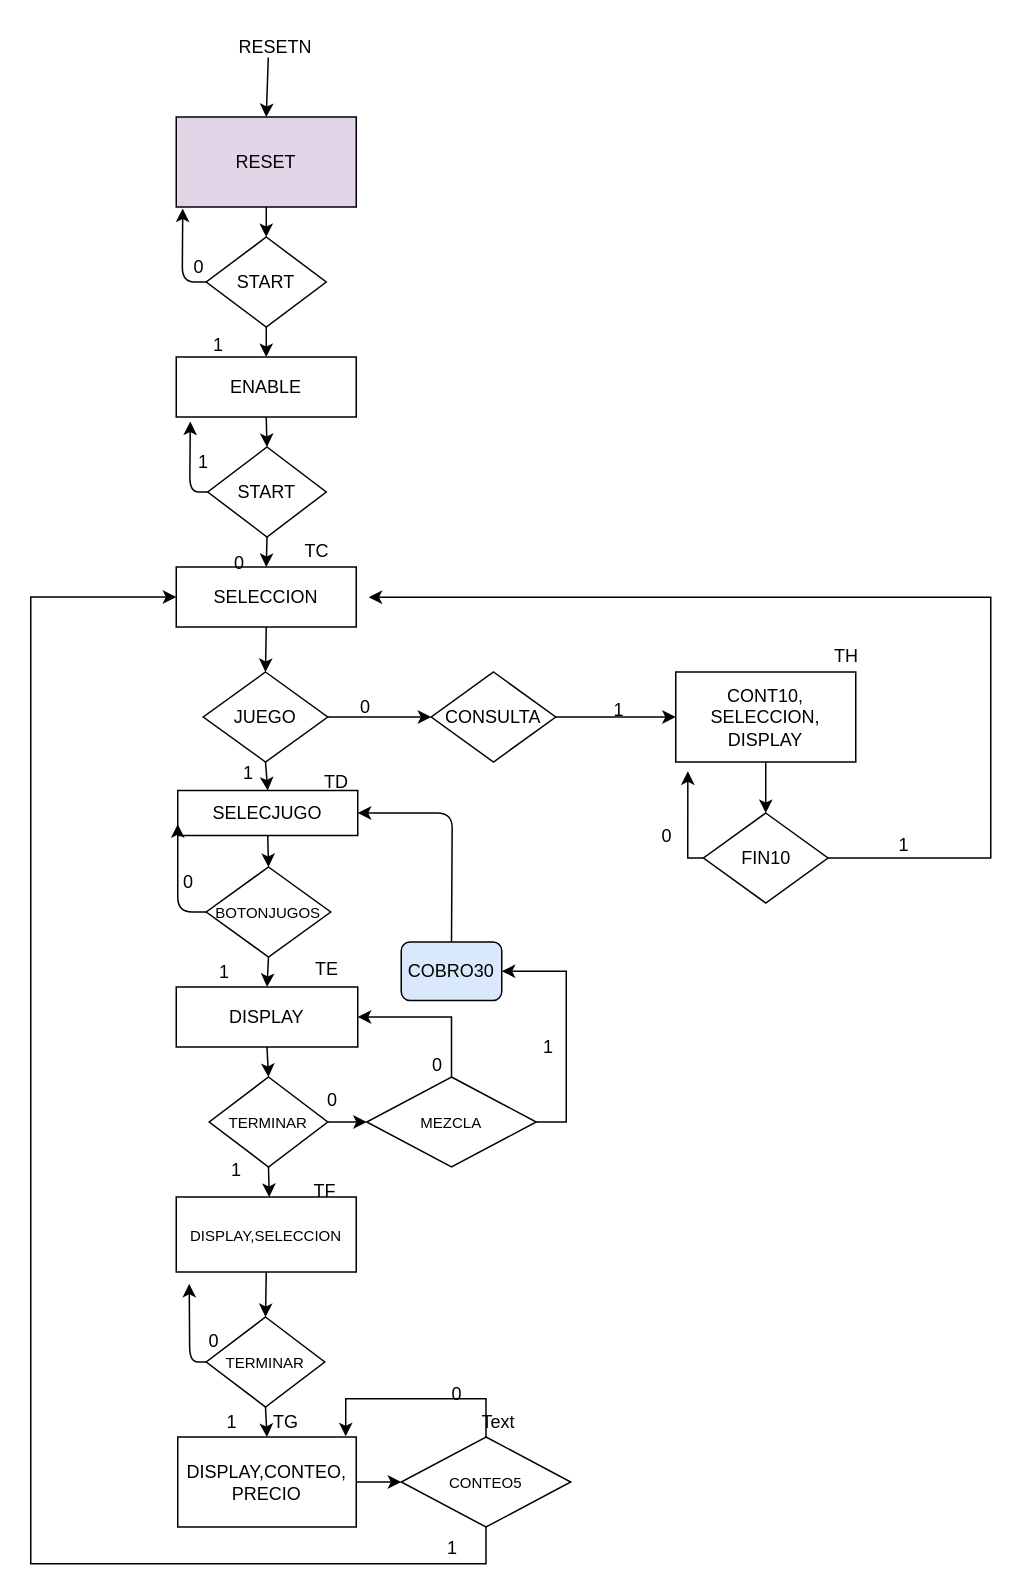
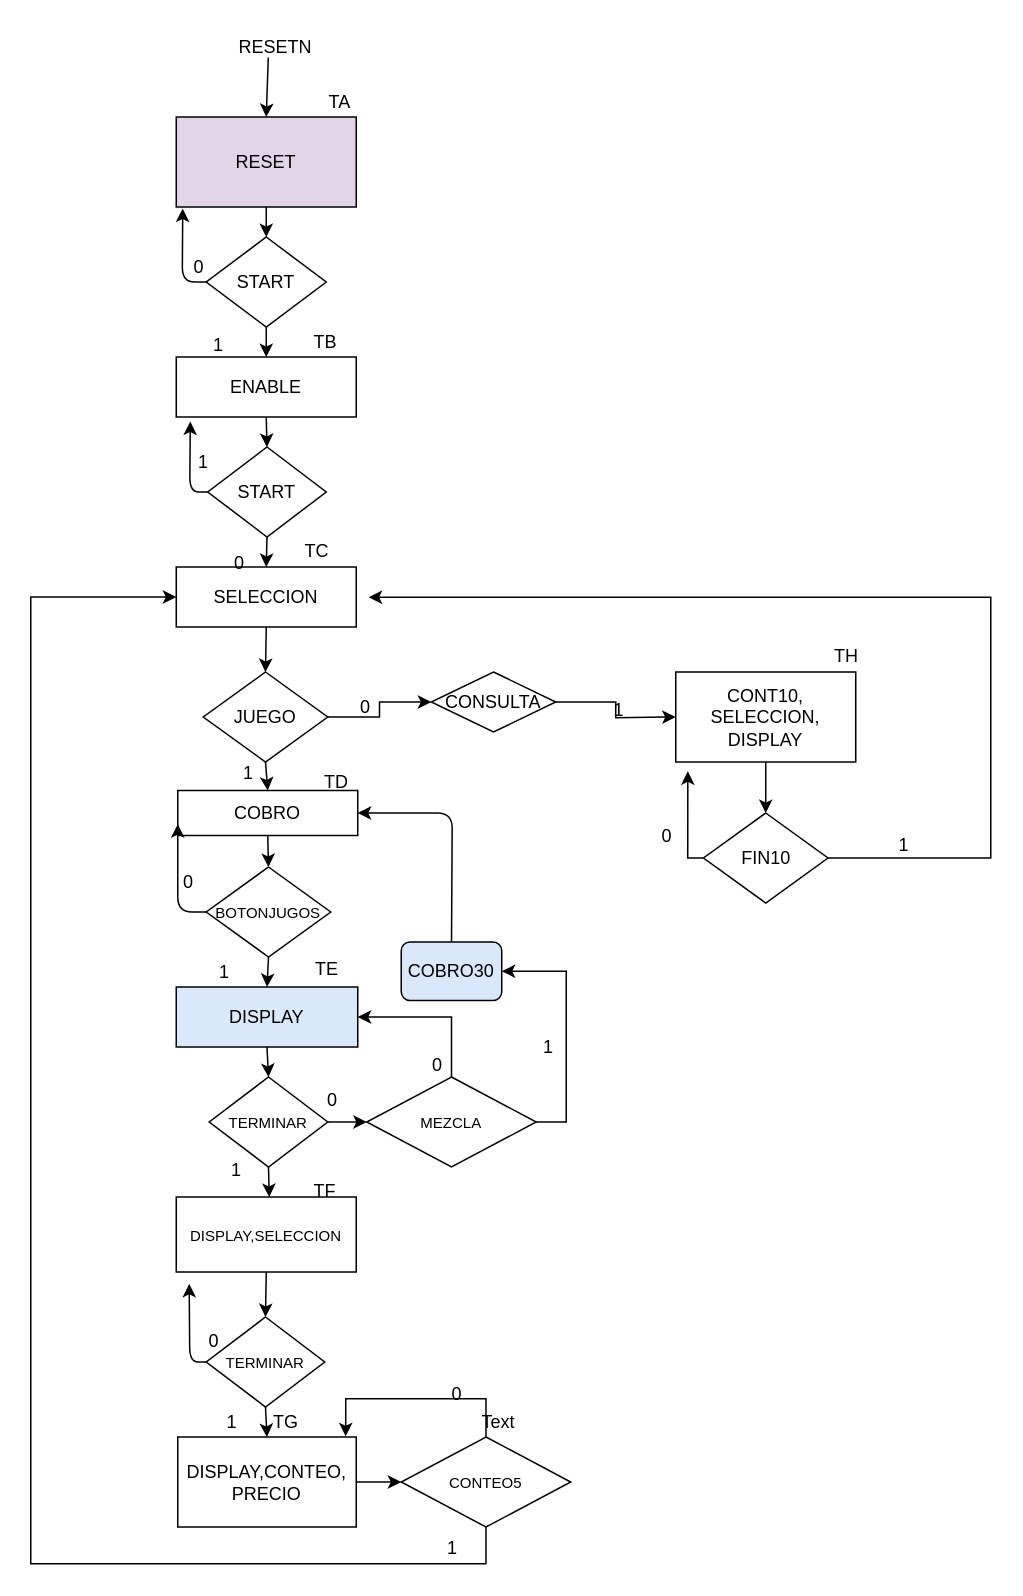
  <mxCell id="0" />
  <mxCell id="1" parent="0" />
  <mxCell id="2" value="RESET" style="rounded=0;whiteSpace=wrap;html=1;fillColor=#e1d5e7;" vertex="1" parent="1"><mxGeometry x="117" y="77.5" width="120" height="60" as="geometry" /></mxCell>
+ <mxCell id="3" value="TA" style="text;html=1;resizable=0;points=[];autosize=1;align=left;verticalAlign=top;spacingTop=-4;" vertex="1" parent="1"><mxGeometry x="217" y="57.5" width="30" height="20" as="geometry" /></mxCell>
  <mxCell id="4" value="" style="endArrow=classic;html=1;entryX=0.5;entryY=0;entryDx=0;entryDy=0;exitX=0.356;exitY=0.867;exitDx=0;exitDy=0;exitPerimeter=0;" edge="1" parent="1" source="5" target="2"><mxGeometry width="50" height="50" relative="1" as="geometry"><mxPoint x="172" y="37.5" as="sourcePoint" /><mxPoint x="177" y="157.5" as="targetPoint" /></mxGeometry></mxCell>
  <mxCell id="5" value="RESETN" style="text;html=1;resizable=0;points=[];autosize=1;align=left;verticalAlign=top;spacingTop=-4;" vertex="1" parent="1"><mxGeometry x="157" y="20.5" width="60" height="20" as="geometry" /></mxCell>
  <mxCell id="6" value="START" style="rhombus;whiteSpace=wrap;html=1;" vertex="1" parent="1"><mxGeometry x="137" y="157.5" width="80" height="60" as="geometry" /></mxCell>
  <mxCell id="7" value="" style="endArrow=classic;html=1;exitX=0;exitY=0.5;exitDx=0;exitDy=0;entryX=0.036;entryY=1.017;entryDx=0;entryDy=0;entryPerimeter=0;" edge="1" parent="1" source="6" target="2"><mxGeometry width="50" height="50" relative="1" as="geometry"><mxPoint x="117" y="287.5" as="sourcePoint" /><mxPoint x="167" y="237.5" as="targetPoint" /><Array as="points"><mxPoint x="121" y="187.5" /></Array></mxGeometry></mxCell>
  <mxCell id="8" value="0" style="text;html=1;resizable=0;points=[];autosize=1;align=left;verticalAlign=top;spacingTop=-4;direction=south;" vertex="1" parent="1"><mxGeometry x="127" y="167.5" width="20" height="20" as="geometry" /></mxCell>
  <mxCell id="9" value="ENABLE" style="rounded=0;whiteSpace=wrap;html=1;" vertex="1" parent="1"><mxGeometry x="117" y="237.5" width="120" height="40" as="geometry" /></mxCell>
+ <mxCell id="10" value="TB" style="text;html=1;resizable=0;points=[];autosize=1;align=left;verticalAlign=top;spacingTop=-4;" vertex="1" parent="1"><mxGeometry x="207" y="217.5" width="30" height="20" as="geometry" /></mxCell>
  <mxCell id="11" value="" style="endArrow=classic;html=1;exitX=0.5;exitY=1;exitDx=0;exitDy=0;entryX=0.5;entryY=0;entryDx=0;entryDy=0;" edge="1" parent="1" source="6" target="9"><mxGeometry width="50" height="50" relative="1" as="geometry"><mxPoint x="107" y="347.5" as="sourcePoint" /><mxPoint x="157" y="297.5" as="targetPoint" /></mxGeometry></mxCell>
  <mxCell id="12" value="1" style="text;html=1;resizable=0;points=[];autosize=1;align=left;verticalAlign=top;spacingTop=-4;" vertex="1" parent="1"><mxGeometry x="140" y="219.5" width="20" height="20" as="geometry" /></mxCell>
  <mxCell id="13" value="START" style="rhombus;whiteSpace=wrap;html=1;" vertex="1" parent="1"><mxGeometry x="138" y="297.5" width="79" height="60" as="geometry" /></mxCell>
  <mxCell id="14" value="" style="endArrow=classic;html=1;exitX=0.5;exitY=1;exitDx=0;exitDy=0;entryX=0.5;entryY=0;entryDx=0;entryDy=0;" edge="1" parent="1" source="2" target="6"><mxGeometry width="50" height="50" relative="1" as="geometry"><mxPoint x="182" y="227.5" as="sourcePoint" /><mxPoint x="182" y="247.5" as="targetPoint" /></mxGeometry></mxCell>
  <mxCell id="15" value="" style="endArrow=classic;html=1;exitX=0.5;exitY=1;exitDx=0;exitDy=0;entryX=0.5;entryY=0;entryDx=0;entryDy=0;" edge="1" parent="1" source="9" target="13"><mxGeometry width="50" height="50" relative="1" as="geometry"><mxPoint x="192" y="237.5" as="sourcePoint" /><mxPoint x="192" y="257.5" as="targetPoint" /></mxGeometry></mxCell>
  <mxCell id="16" value="SELECCION" style="rounded=0;whiteSpace=wrap;html=1;" vertex="1" parent="1"><mxGeometry x="117" y="377.5" width="120" height="40" as="geometry" /></mxCell>
  <mxCell id="17" value="" style="endArrow=classic;html=1;exitX=0.5;exitY=1;exitDx=0;exitDy=0;entryX=0.5;entryY=0;entryDx=0;entryDy=0;" edge="1" parent="1" source="13" target="16"><mxGeometry width="50" height="50" relative="1" as="geometry"><mxPoint x="202" y="247.5" as="sourcePoint" /><mxPoint x="202" y="267.5" as="targetPoint" /></mxGeometry></mxCell>
  <mxCell id="18" value="" style="endArrow=classic;html=1;exitX=0;exitY=0.5;exitDx=0;exitDy=0;entryX=0.078;entryY=1.075;entryDx=0;entryDy=0;entryPerimeter=0;" edge="1" parent="1" source="13" target="9"><mxGeometry width="50" height="50" relative="1" as="geometry"><mxPoint x="117" y="487.5" as="sourcePoint" /><mxPoint x="167" y="437.5" as="targetPoint" /><Array as="points"><mxPoint x="126" y="327.5" /></Array></mxGeometry></mxCell>
  <mxCell id="19" value="1" style="text;html=1;resizable=0;points=[];autosize=1;align=left;verticalAlign=top;spacingTop=-4;" vertex="1" parent="1"><mxGeometry x="130" y="297.5" width="20" height="20" as="geometry" /></mxCell>
  <mxCell id="20" value="0" style="text;html=1;resizable=0;points=[];autosize=1;align=left;verticalAlign=top;spacingTop=-4;" vertex="1" parent="1"><mxGeometry x="154" y="364.5" width="20" height="20" as="geometry" /></mxCell>
  <mxCell id="21" value="TC&lt;br&gt;&lt;br&gt;" style="text;html=1;resizable=0;points=[];autosize=1;align=left;verticalAlign=top;spacingTop=-4;" vertex="1" parent="1"><mxGeometry x="201" y="356.5" width="30" height="30" as="geometry" /></mxCell>
  <mxCell id="22" value="" style="edgeStyle=orthogonalEdgeStyle;rounded=0;orthogonalLoop=1;jettySize=auto;html=1;" edge="1" parent="1" source="23" target="26"><mxGeometry relative="1" as="geometry" /></mxCell>
  <mxCell id="23" value="JUEGO" style="rhombus;whiteSpace=wrap;html=1;" vertex="1" parent="1"><mxGeometry x="135" y="447.5" width="83" height="60" as="geometry" /></mxCell>
  <mxCell id="24" value="" style="endArrow=classic;html=1;exitX=0.5;exitY=1;exitDx=0;exitDy=0;entryX=0.5;entryY=0;entryDx=0;entryDy=0;" edge="1" parent="1" source="16" target="23"><mxGeometry width="50" height="50" relative="1" as="geometry"><mxPoint x="117" y="577.5" as="sourcePoint" /><mxPoint x="167" y="527.5" as="targetPoint" /></mxGeometry></mxCell>
  <mxCell id="25" value="" style="edgeStyle=orthogonalEdgeStyle;rounded=0;orthogonalLoop=1;jettySize=auto;html=1;" edge="1" parent="1" source="26"><mxGeometry relative="1" as="geometry"><mxPoint x="450" y="477.5" as="targetPoint" /></mxGeometry></mxCell>
- <mxCell id="26" value="CONSULTA" style="rhombus;whiteSpace=wrap;html=1;" vertex="1" parent="1"><mxGeometry x="287" y="447.5" width="83" height="60" as="geometry" /></mxCell>
+ <mxCell id="26" value="CONSULTA" style="rhombus;whiteSpace=wrap;html=1;" vertex="1" parent="1"><mxGeometry x="287" y="447.5" width="83" height="40" as="geometry" /></mxCell>
  <mxCell id="27" value="0" style="text;html=1;resizable=0;points=[];autosize=1;align=left;verticalAlign=top;spacingTop=-4;" vertex="1" parent="1"><mxGeometry x="238" y="460.5" width="20" height="20" as="geometry" /></mxCell>
- <mxCell id="28" value="SELECJUGO" style="rounded=0;whiteSpace=wrap;html=1;" vertex="1" parent="1"><mxGeometry x="118" y="526.5" width="120" height="30" as="geometry" /></mxCell>
+ <mxCell id="28" value="COBRO" style="rounded=0;whiteSpace=wrap;html=1;" vertex="1" parent="1"><mxGeometry x="118" y="526.5" width="120" height="30" as="geometry" /></mxCell>
  <mxCell id="29" value="" style="endArrow=classic;html=1;exitX=0.5;exitY=1;exitDx=0;exitDy=0;entryX=0.5;entryY=0;entryDx=0;entryDy=0;" edge="1" parent="1" source="23" target="28"><mxGeometry width="50" height="50" relative="1" as="geometry"><mxPoint x="117" y="627.5" as="sourcePoint" /><mxPoint x="167" y="577.5" as="targetPoint" /></mxGeometry></mxCell>
  <mxCell id="30" value="1" style="text;html=1;resizable=0;points=[];autosize=1;align=left;verticalAlign=top;spacingTop=-4;" vertex="1" parent="1"><mxGeometry x="160" y="504.5" width="20" height="20" as="geometry" /></mxCell>
  <mxCell id="31" value="TD" style="text;html=1;resizable=0;points=[];autosize=1;align=left;verticalAlign=top;spacingTop=-4;" vertex="1" parent="1"><mxGeometry x="214" y="510.5" width="30" height="20" as="geometry" /></mxCell>
  <mxCell id="32" value="&lt;font style=&quot;font-size: 10px&quot;&gt;BOTONJUGOS&lt;/font&gt;" style="rhombus;whiteSpace=wrap;html=1;" vertex="1" parent="1"><mxGeometry x="137" y="577.5" width="83" height="60" as="geometry" /></mxCell>
  <mxCell id="33" value="" style="endArrow=classic;html=1;exitX=0;exitY=0.5;exitDx=0;exitDy=0;entryX=0;entryY=0.75;entryDx=0;entryDy=0;" edge="1" parent="1" source="32" target="28"><mxGeometry width="50" height="50" relative="1" as="geometry"><mxPoint x="117" y="707.5" as="sourcePoint" /><mxPoint x="167" y="657.5" as="targetPoint" /><Array as="points"><mxPoint x="118" y="607.5" /></Array></mxGeometry></mxCell>
  <mxCell id="34" value="" style="endArrow=classic;html=1;exitX=0.5;exitY=1;exitDx=0;exitDy=0;entryX=0.5;entryY=0;entryDx=0;entryDy=0;" edge="1" parent="1" source="28" target="32"><mxGeometry width="50" height="50" relative="1" as="geometry"><mxPoint x="107" y="707.5" as="sourcePoint" /><mxPoint x="157" y="657.5" as="targetPoint" /></mxGeometry></mxCell>
  <mxCell id="35" value="0" style="text;html=1;resizable=0;points=[];autosize=1;align=left;verticalAlign=top;spacingTop=-4;" vertex="1" parent="1"><mxGeometry x="120" y="577.5" width="20" height="20" as="geometry" /></mxCell>
- <mxCell id="36" value="DISPLAY" style="rounded=0;whiteSpace=wrap;html=1;" vertex="1" parent="1"><mxGeometry x="117" y="657.5" width="121" height="40" as="geometry" /></mxCell>
+ <mxCell id="36" value="DISPLAY" style="rounded=0;whiteSpace=wrap;html=1;fillColor=#dae8fc;" vertex="1" parent="1"><mxGeometry x="117" y="657.5" width="121" height="40" as="geometry" /></mxCell>
  <mxCell id="37" value="" style="endArrow=classic;html=1;exitX=0.5;exitY=1;exitDx=0;exitDy=0;entryX=0.5;entryY=0;entryDx=0;entryDy=0;" edge="1" parent="1" source="32" target="36"><mxGeometry width="50" height="50" relative="1" as="geometry"><mxPoint x="107" y="767.5" as="sourcePoint" /><mxPoint x="157" y="717.5" as="targetPoint" /></mxGeometry></mxCell>
  <mxCell id="38" value="1" style="text;html=1;resizable=0;points=[];autosize=1;align=left;verticalAlign=top;spacingTop=-4;" vertex="1" parent="1"><mxGeometry x="144" y="637.5" width="20" height="20" as="geometry" /></mxCell>
  <mxCell id="39" value="" style="edgeStyle=orthogonalEdgeStyle;rounded=0;orthogonalLoop=1;jettySize=auto;html=1;" edge="1" parent="1" source="40" target="43"><mxGeometry relative="1" as="geometry" /></mxCell>
  <mxCell id="40" value="&lt;font style=&quot;font-size: 10px&quot;&gt;TERMINAR&lt;/font&gt;" style="rhombus;whiteSpace=wrap;html=1;" vertex="1" parent="1"><mxGeometry x="139" y="717.5" width="79" height="60" as="geometry" /></mxCell>
  <mxCell id="41" value="" style="edgeStyle=orthogonalEdgeStyle;rounded=0;orthogonalLoop=1;jettySize=auto;html=1;exitX=1;exitY=0.5;exitDx=0;exitDy=0;entryX=1;entryY=0.5;entryDx=0;entryDy=0;" edge="1" parent="1" source="43" target="61"><mxGeometry relative="1" as="geometry" /></mxCell>
  <mxCell id="42" value="" style="edgeStyle=orthogonalEdgeStyle;rounded=0;orthogonalLoop=1;jettySize=auto;html=1;entryX=1;entryY=0.5;entryDx=0;entryDy=0;" edge="1" parent="1" source="43" target="36"><mxGeometry relative="1" as="geometry"><mxPoint x="267" y="677.5" as="targetPoint" /><Array as="points"><mxPoint x="301" y="677.5" /></Array></mxGeometry></mxCell>
  <mxCell id="43" value="&lt;font style=&quot;font-size: 10px&quot;&gt;MEZCLA&lt;/font&gt;" style="rhombus;whiteSpace=wrap;html=1;" vertex="1" parent="1"><mxGeometry x="244" y="717.5" width="113" height="60" as="geometry" /></mxCell>
  <mxCell id="44" value="" style="endArrow=classic;html=1;exitX=0.5;exitY=1;exitDx=0;exitDy=0;entryX=0.5;entryY=0;entryDx=0;entryDy=0;" edge="1" parent="1" source="36" target="40"><mxGeometry width="50" height="50" relative="1" as="geometry"><mxPoint x="107" y="847.5" as="sourcePoint" /><mxPoint x="157" y="797.5" as="targetPoint" /></mxGeometry></mxCell>
  <mxCell id="45" value="0" style="text;html=1;resizable=0;points=[];autosize=1;align=left;verticalAlign=top;spacingTop=-4;" vertex="1" parent="1"><mxGeometry x="216" y="722.5" width="20" height="20" as="geometry" /></mxCell>
  <mxCell id="46" value="&lt;font size=&quot;1&quot;&gt;DISPLAY,SELECCION&lt;/font&gt;" style="rounded=0;whiteSpace=wrap;html=1;" vertex="1" parent="1"><mxGeometry x="117" y="797.5" width="120" height="50" as="geometry" /></mxCell>
  <mxCell id="47" value="" style="endArrow=classic;html=1;exitX=0.5;exitY=1;exitDx=0;exitDy=0;" edge="1" parent="1" source="40"><mxGeometry width="50" height="50" relative="1" as="geometry"><mxPoint x="107" y="907.5" as="sourcePoint" /><mxPoint x="179" y="797.5" as="targetPoint" /></mxGeometry></mxCell>
  <mxCell id="48" value="TE" style="text;html=1;resizable=0;points=[];autosize=1;align=left;verticalAlign=top;spacingTop=-4;" vertex="1" parent="1"><mxGeometry x="208" y="635.5" width="30" height="20" as="geometry" /></mxCell>
  <mxCell id="49" value="TF" style="text;html=1;resizable=0;points=[];autosize=1;align=left;verticalAlign=top;spacingTop=-4;" vertex="1" parent="1"><mxGeometry x="207" y="783.5" width="30" height="20" as="geometry" /></mxCell>
  <mxCell id="50" value="1" style="text;html=1;resizable=0;points=[];autosize=1;align=left;verticalAlign=top;spacingTop=-4;" vertex="1" parent="1"><mxGeometry x="152" y="769.5" width="20" height="20" as="geometry" /></mxCell>
  <mxCell id="51" value="&lt;font style=&quot;font-size: 10px&quot;&gt;TERMINAR&lt;/font&gt;" style="rhombus;whiteSpace=wrap;html=1;" vertex="1" parent="1"><mxGeometry x="137" y="877.5" width="79" height="60" as="geometry" /></mxCell>
  <mxCell id="52" value="" style="endArrow=classic;html=1;exitX=0.5;exitY=1;exitDx=0;exitDy=0;entryX=0.5;entryY=0;entryDx=0;entryDy=0;" edge="1" parent="1" source="46" target="51"><mxGeometry width="50" height="50" relative="1" as="geometry"><mxPoint x="107" y="997.5" as="sourcePoint" /><mxPoint x="157" y="947.5" as="targetPoint" /></mxGeometry></mxCell>
  <mxCell id="53" value="" style="endArrow=classic;html=1;exitX=0;exitY=0.5;exitDx=0;exitDy=0;entryX=0.072;entryY=1.158;entryDx=0;entryDy=0;entryPerimeter=0;" edge="1" parent="1" source="51" target="46"><mxGeometry width="50" height="50" relative="1" as="geometry"><mxPoint x="107" y="1007.5" as="sourcePoint" /><mxPoint x="157" y="957.5" as="targetPoint" /><Array as="points"><mxPoint x="126" y="907.5" /></Array></mxGeometry></mxCell>
  <mxCell id="54" value="0" style="text;html=1;resizable=0;points=[];autosize=1;align=left;verticalAlign=top;spacingTop=-4;" vertex="1" parent="1"><mxGeometry x="137" y="883.5" width="20" height="20" as="geometry" /></mxCell>
  <mxCell id="55" value="" style="edgeStyle=orthogonalEdgeStyle;rounded=0;orthogonalLoop=1;jettySize=auto;html=1;" edge="1" parent="1" source="56" target="66"><mxGeometry relative="1" as="geometry" /></mxCell>
  <mxCell id="56" value="DISPLAY,CONTEO,&lt;br&gt;PRECIO&lt;br&gt;" style="rounded=0;whiteSpace=wrap;html=1;" vertex="1" parent="1"><mxGeometry x="118" y="957.5" width="119" height="60" as="geometry" /></mxCell>
  <mxCell id="57" value="" style="endArrow=classic;html=1;exitX=0.5;exitY=1;exitDx=0;exitDy=0;entryX=0.5;entryY=0;entryDx=0;entryDy=0;" edge="1" parent="1" source="51" target="56"><mxGeometry width="50" height="50" relative="1" as="geometry"><mxPoint x="107" y="1067.5" as="sourcePoint" /><mxPoint x="157" y="1017.5" as="targetPoint" /></mxGeometry></mxCell>
  <mxCell id="58" value="TG" style="text;html=1;resizable=0;points=[];autosize=1;align=left;verticalAlign=top;spacingTop=-4;" vertex="1" parent="1"><mxGeometry x="180" y="937.5" width="30" height="20" as="geometry" /></mxCell>
  <mxCell id="59" value="1" style="text;html=1;resizable=0;points=[];autosize=1;align=left;verticalAlign=top;spacingTop=-4;" vertex="1" parent="1"><mxGeometry x="149" y="937.5" width="20" height="20" as="geometry" /></mxCell>
  <mxCell id="60" value="" style="endArrow=classic;html=1;entryX=1;entryY=0.5;entryDx=0;entryDy=0;exitX=0.5;exitY=0;exitDx=0;exitDy=0;" edge="1" parent="1" source="61" target="28"><mxGeometry width="50" height="50" relative="1" as="geometry"><mxPoint x="307" y="627.5" as="sourcePoint" /><mxPoint x="284" y="537.5" as="targetPoint" /><Array as="points"><mxPoint x="301" y="541.5" /></Array></mxGeometry></mxCell>
  <mxCell id="61" value="COBRO30" style="rounded=1;whiteSpace=wrap;html=1;fillColor=#dae8fc;" vertex="1" parent="1"><mxGeometry x="267" y="627.5" width="67" height="39" as="geometry" /></mxCell>
  <mxCell id="62" value="1" style="text;html=1;resizable=0;points=[];autosize=1;align=left;verticalAlign=top;spacingTop=-4;" vertex="1" parent="1"><mxGeometry x="360" y="687.5" width="20" height="20" as="geometry" /></mxCell>
  <mxCell id="63" value="0" style="text;html=1;resizable=0;points=[];autosize=1;align=left;verticalAlign=top;spacingTop=-4;" vertex="1" parent="1"><mxGeometry x="286" y="699.5" width="20" height="20" as="geometry" /></mxCell>
  <mxCell id="64" value="" style="edgeStyle=orthogonalEdgeStyle;rounded=0;orthogonalLoop=1;jettySize=auto;html=1;entryX=0;entryY=0.5;entryDx=0;entryDy=0;" edge="1" parent="1" source="66" target="16"><mxGeometry relative="1" as="geometry"><mxPoint x="20" y="1060" as="targetPoint" /><Array as="points"><mxPoint x="324" y="1042" /><mxPoint x="20" y="1042" /><mxPoint x="20" y="398" /></Array></mxGeometry></mxCell>
  <mxCell id="65" value="" style="edgeStyle=orthogonalEdgeStyle;rounded=0;orthogonalLoop=1;jettySize=auto;html=1;entryX=0.941;entryY=-0.008;entryDx=0;entryDy=0;entryPerimeter=0;" edge="1" parent="1" source="66" target="56"><mxGeometry relative="1" as="geometry"><mxPoint x="300" y="872" as="targetPoint" /><Array as="points"><mxPoint x="324" y="932" /><mxPoint x="230" y="932" /></Array></mxGeometry></mxCell>
  <mxCell id="66" value="&lt;span style=&quot;font-size: 10px&quot;&gt;CONTEO5&lt;/span&gt;" style="rhombus;whiteSpace=wrap;html=1;" vertex="1" parent="1"><mxGeometry x="267" y="957.5" width="113" height="60" as="geometry" /></mxCell>
  <mxCell id="67" value="1" style="text;html=1;resizable=0;points=[];autosize=1;align=left;verticalAlign=top;spacingTop=-4;" vertex="1" parent="1"><mxGeometry x="296" y="1022" width="20" height="20" as="geometry" /></mxCell>
  <mxCell id="68" value="Text" style="text;html=1;resizable=0;points=[];autosize=1;align=left;verticalAlign=top;spacingTop=-4;" vertex="1" parent="1"><mxGeometry x="319" y="938" width="40" height="20" as="geometry" /></mxCell>
  <mxCell id="69" value="0" style="text;html=1;resizable=0;points=[];autosize=1;align=left;verticalAlign=top;spacingTop=-4;" vertex="1" parent="1"><mxGeometry x="299" y="919" width="20" height="20" as="geometry" /></mxCell>
  <mxCell id="70" value="1" style="text;html=1;resizable=0;points=[];autosize=1;align=left;verticalAlign=top;spacingTop=-4;" vertex="1" parent="1"><mxGeometry x="407" y="463" width="20" height="20" as="geometry" /></mxCell>
  <mxCell id="71" value="" style="edgeStyle=orthogonalEdgeStyle;rounded=0;orthogonalLoop=1;jettySize=auto;html=1;" edge="1" parent="1" source="72" target="76"><mxGeometry relative="1" as="geometry" /></mxCell>
  <mxCell id="72" value="CONT10,&lt;br&gt;SELECCION,&lt;br&gt;DISPLAY&lt;br&gt;" style="rounded=0;whiteSpace=wrap;html=1;" vertex="1" parent="1"><mxGeometry x="450" y="447.5" width="120" height="60" as="geometry" /></mxCell>
  <mxCell id="73" value="TH" style="text;html=1;resizable=0;points=[];autosize=1;align=left;verticalAlign=top;spacingTop=-4;" vertex="1" parent="1"><mxGeometry x="554" y="427" width="30" height="20" as="geometry" /></mxCell>
  <mxCell id="74" value="" style="edgeStyle=orthogonalEdgeStyle;rounded=0;orthogonalLoop=1;jettySize=auto;html=1;entryX=1.069;entryY=0.504;entryDx=0;entryDy=0;entryPerimeter=0;" edge="1" parent="1" source="76" target="16"><mxGeometry relative="1" as="geometry"><mxPoint x="620" y="2" as="targetPoint" /><Array as="points"><mxPoint x="660" y="572" /><mxPoint x="660" y="398" /></Array></mxGeometry></mxCell>
  <mxCell id="75" value="" style="edgeStyle=orthogonalEdgeStyle;rounded=0;orthogonalLoop=1;jettySize=auto;html=1;entryX=0.067;entryY=1.103;entryDx=0;entryDy=0;entryPerimeter=0;" edge="1" parent="1" source="76" target="72"><mxGeometry relative="1" as="geometry"><mxPoint x="388.5" y="571.5" as="targetPoint" /><Array as="points"><mxPoint x="458" y="572" /></Array></mxGeometry></mxCell>
  <mxCell id="76" value="FIN10" style="rhombus;whiteSpace=wrap;html=1;" vertex="1" parent="1"><mxGeometry x="468.5" y="541.5" width="83" height="60" as="geometry" /></mxCell>
  <mxCell id="77" value="0" style="text;html=1;resizable=0;points=[];autosize=1;align=left;verticalAlign=top;spacingTop=-4;" vertex="1" parent="1"><mxGeometry x="439" y="547" width="20" height="20" as="geometry" /></mxCell>
  <mxCell id="78" value="1" style="text;html=1;resizable=0;points=[];autosize=1;align=left;verticalAlign=top;spacingTop=-4;" vertex="1" parent="1"><mxGeometry x="597" y="553" width="20" height="20" as="geometry" /></mxCell>
